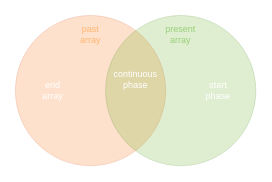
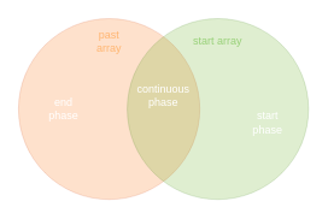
  <mxCell id="0" />
  <mxCell id="1" parent="0" />
  <mxCell id="2" value="" style="ellipse;whiteSpace=wrap;html=1;aspect=fixed;fillColor=#fa6800;fontColor=#000000;strokeColor=#C73500;opacity=20;" vertex="1" parent="1"><mxGeometry x="20" y="20" width="200" height="200" as="geometry" /></mxCell>
  <mxCell id="3" value="" style="ellipse;whiteSpace=wrap;html=1;aspect=fixed;fillColor=#60a917;fontColor=#ffffff;strokeColor=#2D7600;opacity=20;" vertex="1" parent="1"><mxGeometry x="140" y="20" width="200" height="200" as="geometry" /></mxCell>
  <mxCell id="4" value="&lt;font&gt;past&lt;br&gt;array&lt;/font&gt;" style="text;html=1;strokeColor=none;fillColor=none;align=center;verticalAlign=middle;whiteSpace=wrap;rounded=0;fontColor=#FFB570;" vertex="1" parent="1"><mxGeometry x="90" y="30" width="60" height="30" as="geometry" /></mxCell>
- <mxCell id="5" value="&lt;font&gt;present array&lt;/font&gt;" style="text;html=1;strokeColor=none;fillColor=none;align=center;verticalAlign=middle;whiteSpace=wrap;rounded=0;fontColor=#97D077;" vertex="1" parent="1"><mxGeometry x="210" y="30" width="60" height="30" as="geometry" /></mxCell>
+ <mxCell id="5" value="&lt;font&gt;start array&lt;/font&gt;" style="text;html=1;strokeColor=none;fillColor=none;align=center;verticalAlign=middle;whiteSpace=wrap;rounded=0;fontColor=#97D077;" vertex="1" parent="1"><mxGeometry x="210" y="30" width="60" height="30" as="geometry" /></mxCell>
  <mxCell id="6" value="&lt;font&gt;continuous&lt;br&gt;phase&lt;br&gt;&lt;/font&gt;" style="text;html=1;strokeColor=none;fillColor=none;align=center;verticalAlign=middle;whiteSpace=wrap;rounded=0;fontColor=#FFFFFF;" vertex="1" parent="1"><mxGeometry x="150" y="90" width="60" height="30" as="geometry" /></mxCell>
- <mxCell id="7" value="end&lt;br&gt;array" style="text;html=1;strokeColor=none;fillColor=none;align=center;verticalAlign=middle;whiteSpace=wrap;rounded=0;fontColor=#FFFFFF;" vertex="1" parent="1"><mxGeometry x="40" y="105" width="60" height="30" as="geometry" /></mxCell>
- <mxCell id="8" value="start&lt;br&gt;phase" style="text;html=1;strokeColor=none;fillColor=none;align=center;verticalAlign=middle;whiteSpace=wrap;rounded=0;fontColor=#FFFFFF;" vertex="1" parent="1"><mxGeometry x="260" y="105" width="60" height="30" as="geometry" /></mxCell>
+ <mxCell id="7" value="end&lt;br&gt;phase" style="text;html=1;strokeColor=none;fillColor=none;align=center;verticalAlign=middle;whiteSpace=wrap;rounded=0;fontColor=#FFFFFF;" vertex="1" parent="1"><mxGeometry x="40" y="105" width="60" height="30" as="geometry" /></mxCell>
+ <mxCell id="8" value="start&lt;br&gt;phase" style="text;html=1;strokeColor=none;fillColor=none;align=center;verticalAlign=middle;whiteSpace=wrap;rounded=0;fontColor=#FFFFFF;" vertex="1" parent="1"><mxGeometry x="265" y="120" width="60" height="30" as="geometry" /></mxCell>
